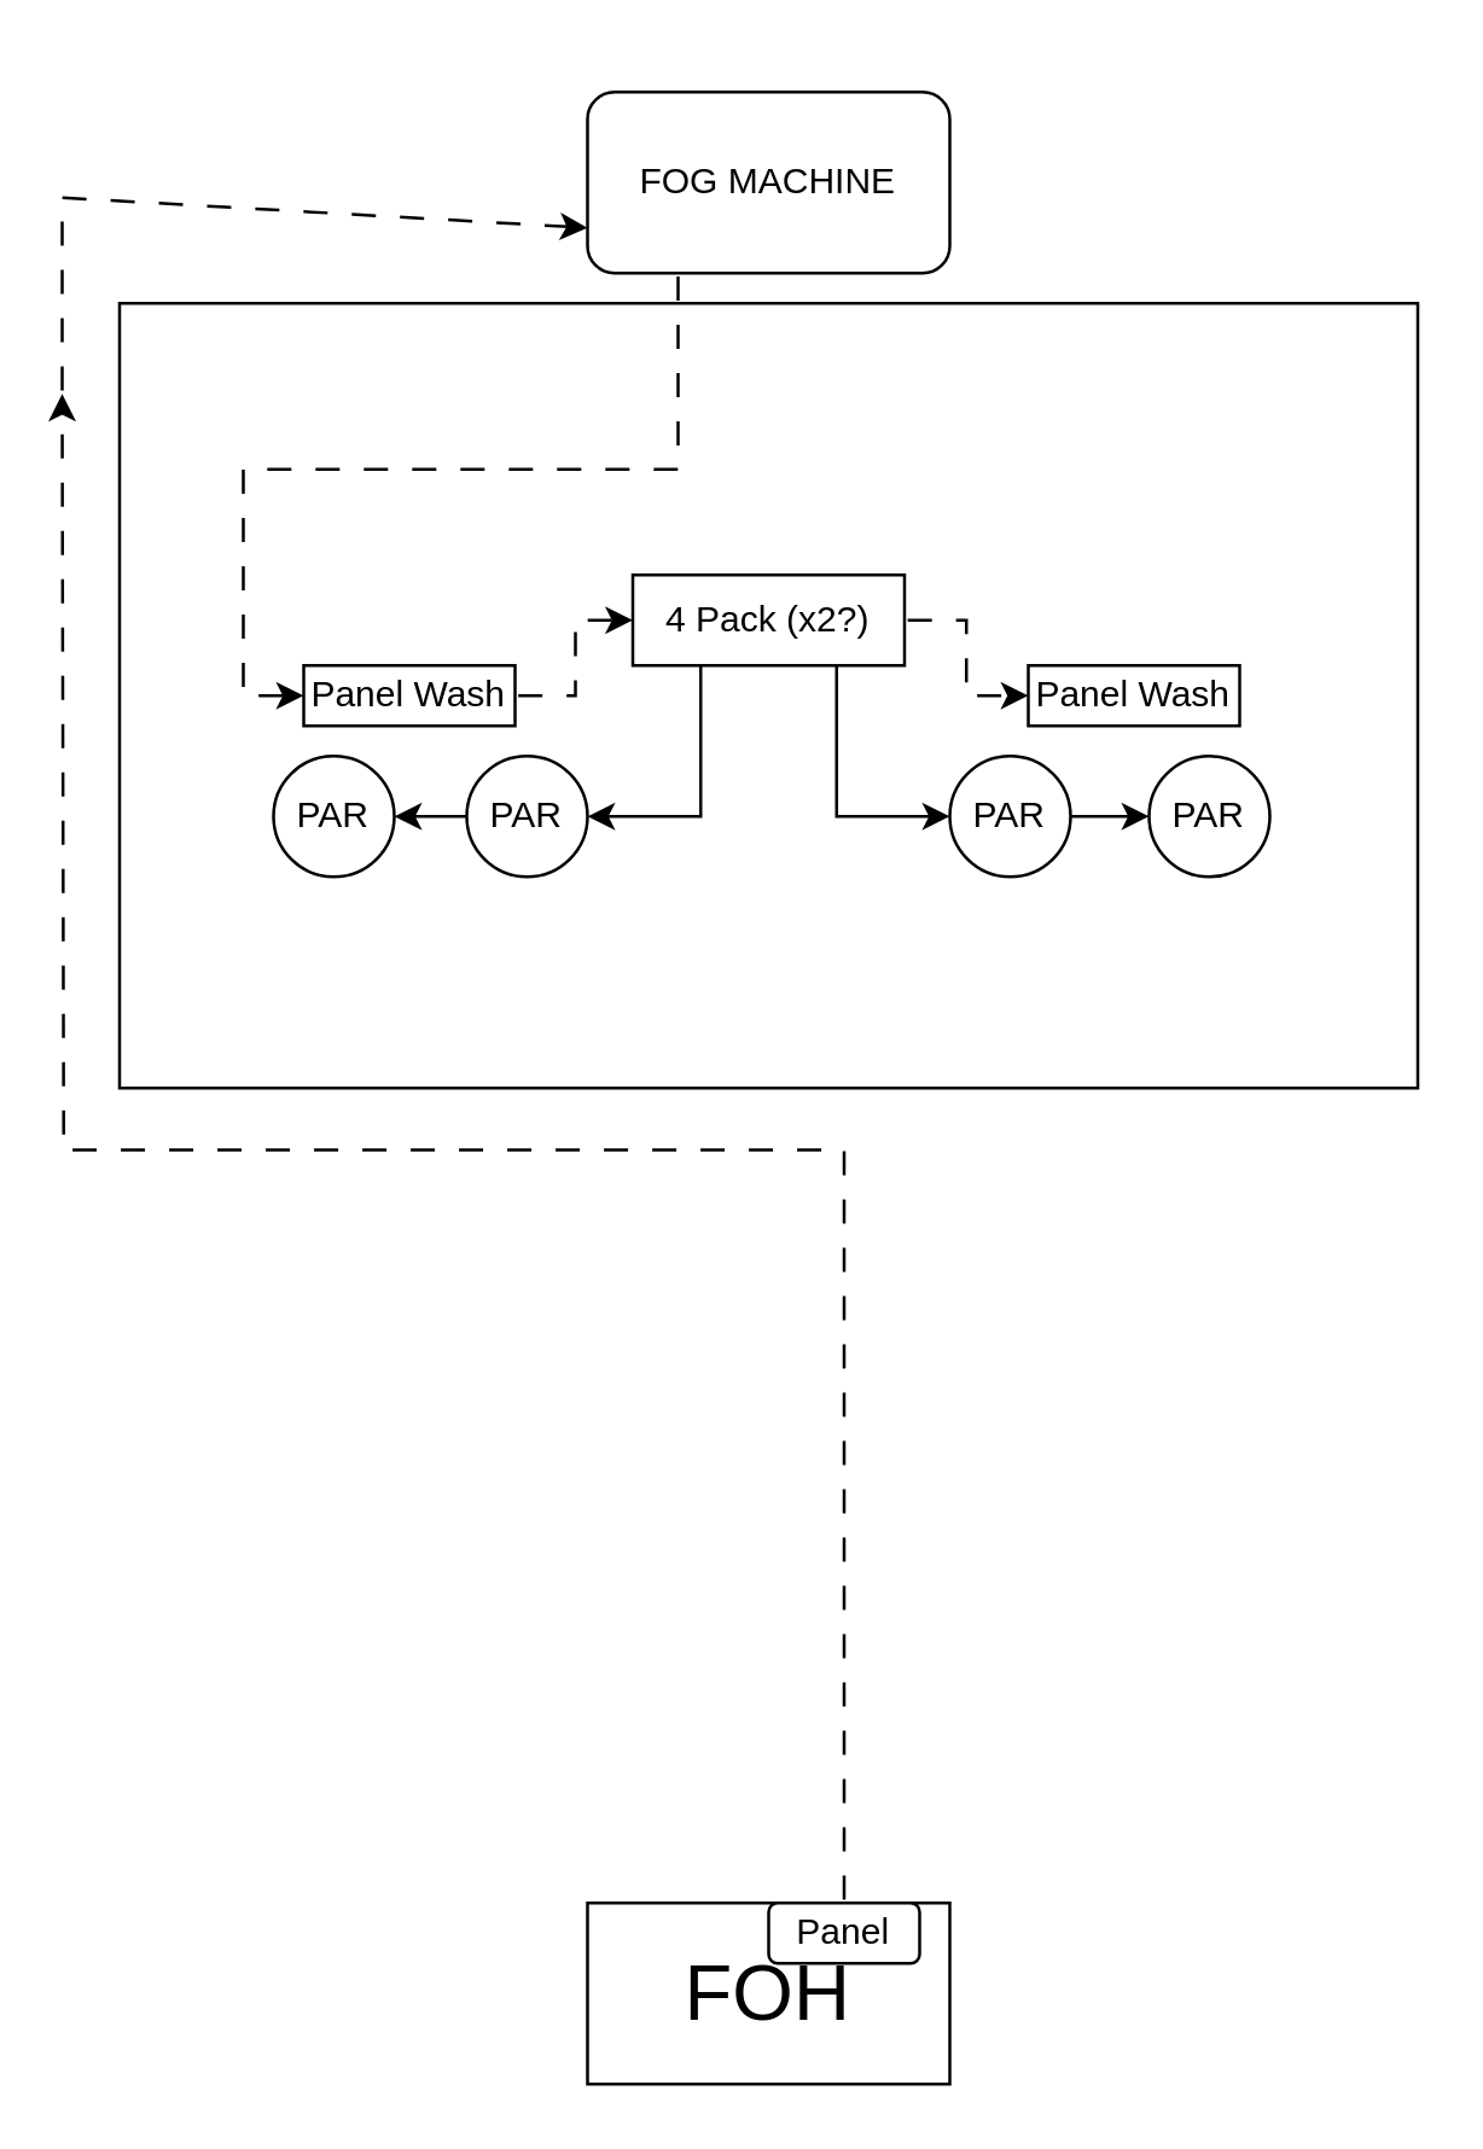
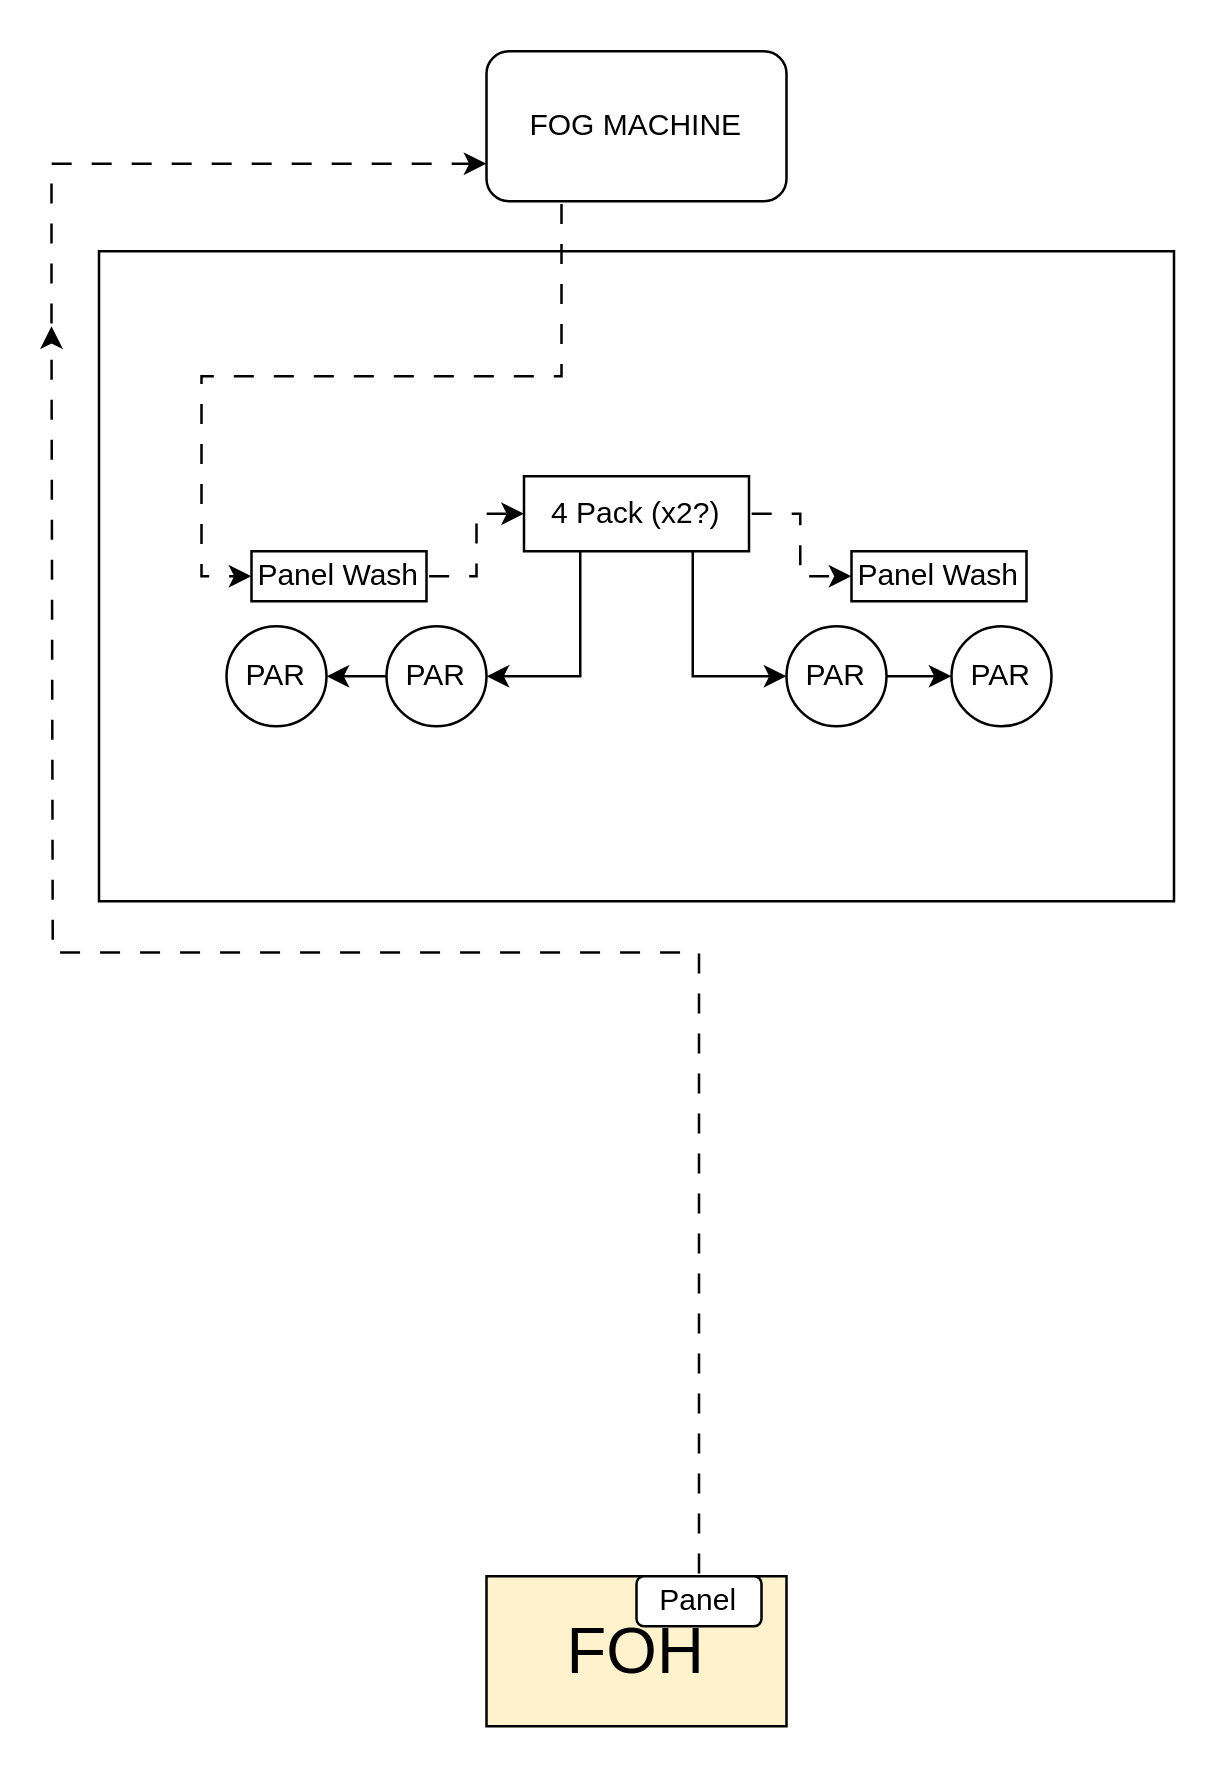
  <mxCell id="0" />
  <mxCell id="1" parent="0" />
  <mxCell id="2" value="" style="rounded=0;whiteSpace=wrap;html=1;" parent="1" vertex="1"><mxGeometry x="39" y="100" width="430" height="260" as="geometry" /></mxCell>
  <mxCell id="3" style="edgeStyle=orthogonalEdgeStyle;rounded=0;orthogonalLoop=1;jettySize=auto;html=1;exitX=0.25;exitY=1;exitDx=0;exitDy=0;entryX=0;entryY=0.5;entryDx=0;entryDy=0;shadow=0;flowAnimation=1;" edge="1" parent="1" source="4" target="10"><mxGeometry relative="1" as="geometry" /></mxCell>
- <mxCell id="4" value="FOG MACHINE" style="rounded=1;whiteSpace=wrap;html=1;" parent="1" vertex="1"><mxGeometry x="194" y="30" width="120" height="60" as="geometry" /></mxCell>
- <mxCell id="5" value="&lt;font style=&quot;font-size: 26px;&quot;&gt;FOH&lt;/font&gt;" style="rounded=0;whiteSpace=wrap;html=1;" parent="1" vertex="1"><mxGeometry x="194" y="630" width="120" height="60" as="geometry" /></mxCell>
+ <mxCell id="4" value="FOG MACHINE" style="rounded=1;whiteSpace=wrap;html=1;" parent="1" vertex="1"><mxGeometry x="194" y="20" width="120" height="60" as="geometry" /></mxCell>
+ <mxCell id="5" value="&lt;font style=&quot;font-size: 26px;&quot;&gt;FOH&lt;/font&gt;" style="rounded=0;whiteSpace=wrap;html=1;fillColor=#fff2cc;" parent="1" vertex="1"><mxGeometry x="194" y="630" width="120" height="60" as="geometry" /></mxCell>
  <mxCell id="6" style="edgeStyle=orthogonalEdgeStyle;rounded=0;orthogonalLoop=1;jettySize=auto;html=1;exitX=0.5;exitY=0;exitDx=0;exitDy=0;flowAnimation=1;" edge="1" parent="1" source="7"><mxGeometry relative="1" as="geometry"><mxPoint x="20" y="130" as="targetPoint" /></mxGeometry></mxCell>
  <mxCell id="7" value="Panel" style="rounded=1;whiteSpace=wrap;html=1;" parent="1" vertex="1"><mxGeometry x="254" y="630" width="50" height="20" as="geometry" /></mxCell>
  <mxCell id="8" value="" style="edgeStyle=none;orthogonalLoop=1;jettySize=auto;html=1;rounded=0;entryX=0;entryY=0.75;entryDx=0;entryDy=0;flowAnimation=1;" edge="1" parent="1" target="4"><mxGeometry width="100" relative="1" as="geometry"><mxPoint x="20" y="130" as="sourcePoint" /><mxPoint x="10" y="50" as="targetPoint" /><Array as="points"><mxPoint x="20" y="65" /></Array></mxGeometry></mxCell>
  <mxCell id="9" style="edgeStyle=orthogonalEdgeStyle;rounded=0;orthogonalLoop=1;jettySize=auto;html=1;exitX=1;exitY=0.5;exitDx=0;exitDy=0;entryX=0;entryY=0.5;entryDx=0;entryDy=0;flowAnimation=1;" edge="1" parent="1" source="10" target="15"><mxGeometry relative="1" as="geometry" /></mxCell>
  <mxCell id="10" value="Panel Wash" style="rounded=0;whiteSpace=wrap;html=1;" vertex="1" parent="1"><mxGeometry x="100" y="220" width="70" height="20" as="geometry" /></mxCell>
  <mxCell id="11" value="Panel Wash" style="rounded=0;whiteSpace=wrap;html=1;" vertex="1" parent="1"><mxGeometry x="340" y="220" width="70" height="20" as="geometry" /></mxCell>
  <mxCell id="12" style="edgeStyle=orthogonalEdgeStyle;rounded=0;orthogonalLoop=1;jettySize=auto;html=1;exitX=1;exitY=0.5;exitDx=0;exitDy=0;entryX=0;entryY=0.5;entryDx=0;entryDy=0;flowAnimation=1;" edge="1" parent="1" source="15" target="11"><mxGeometry relative="1" as="geometry" /></mxCell>
  <mxCell id="13" style="edgeStyle=orthogonalEdgeStyle;rounded=0;orthogonalLoop=1;jettySize=auto;html=1;exitX=0.25;exitY=1;exitDx=0;exitDy=0;entryX=1;entryY=0.5;entryDx=0;entryDy=0;" edge="1" parent="1" source="15" target="17"><mxGeometry relative="1" as="geometry" /></mxCell>
  <mxCell id="14" style="edgeStyle=orthogonalEdgeStyle;rounded=0;orthogonalLoop=1;jettySize=auto;html=1;exitX=0.75;exitY=1;exitDx=0;exitDy=0;entryX=0;entryY=0.5;entryDx=0;entryDy=0;" edge="1" parent="1" source="15" target="19"><mxGeometry relative="1" as="geometry" /></mxCell>
  <mxCell id="15" value="4 Pack (x2?)" style="rounded=0;whiteSpace=wrap;html=1;" vertex="1" parent="1"><mxGeometry x="209" y="190" width="90" height="30" as="geometry" /></mxCell>
  <mxCell id="16" style="edgeStyle=orthogonalEdgeStyle;rounded=0;orthogonalLoop=1;jettySize=auto;html=1;exitX=0;exitY=0.5;exitDx=0;exitDy=0;entryX=1;entryY=0.5;entryDx=0;entryDy=0;" edge="1" parent="1" source="17" target="21"><mxGeometry relative="1" as="geometry" /></mxCell>
  <mxCell id="17" value="PAR" style="ellipse;whiteSpace=wrap;html=1;aspect=fixed;" vertex="1" parent="1"><mxGeometry x="154" y="250" width="40" height="40" as="geometry" /></mxCell>
  <mxCell id="18" style="edgeStyle=orthogonalEdgeStyle;rounded=0;orthogonalLoop=1;jettySize=auto;html=1;exitX=1;exitY=0.5;exitDx=0;exitDy=0;entryX=0;entryY=0.5;entryDx=0;entryDy=0;" edge="1" parent="1" source="19" target="20"><mxGeometry relative="1" as="geometry" /></mxCell>
  <mxCell id="19" value="PAR" style="ellipse;whiteSpace=wrap;html=1;aspect=fixed;" vertex="1" parent="1"><mxGeometry x="314" y="250" width="40" height="40" as="geometry" /></mxCell>
  <mxCell id="20" value="PAR" style="ellipse;whiteSpace=wrap;html=1;aspect=fixed;" vertex="1" parent="1"><mxGeometry x="380" y="250" width="40" height="40" as="geometry" /></mxCell>
  <mxCell id="21" value="PAR" style="ellipse;whiteSpace=wrap;html=1;aspect=fixed;" vertex="1" parent="1"><mxGeometry x="90" y="250" width="40" height="40" as="geometry" /></mxCell>
